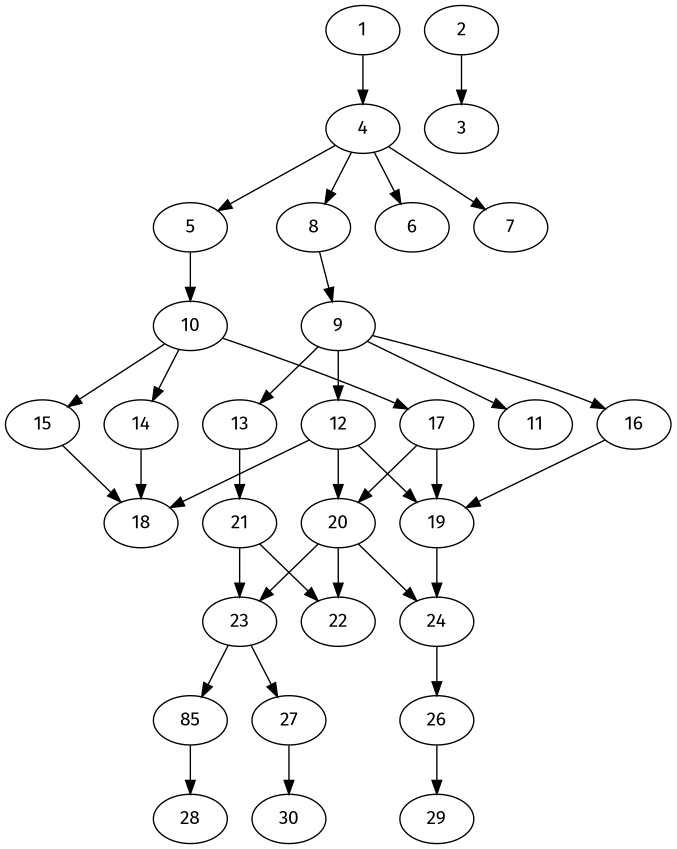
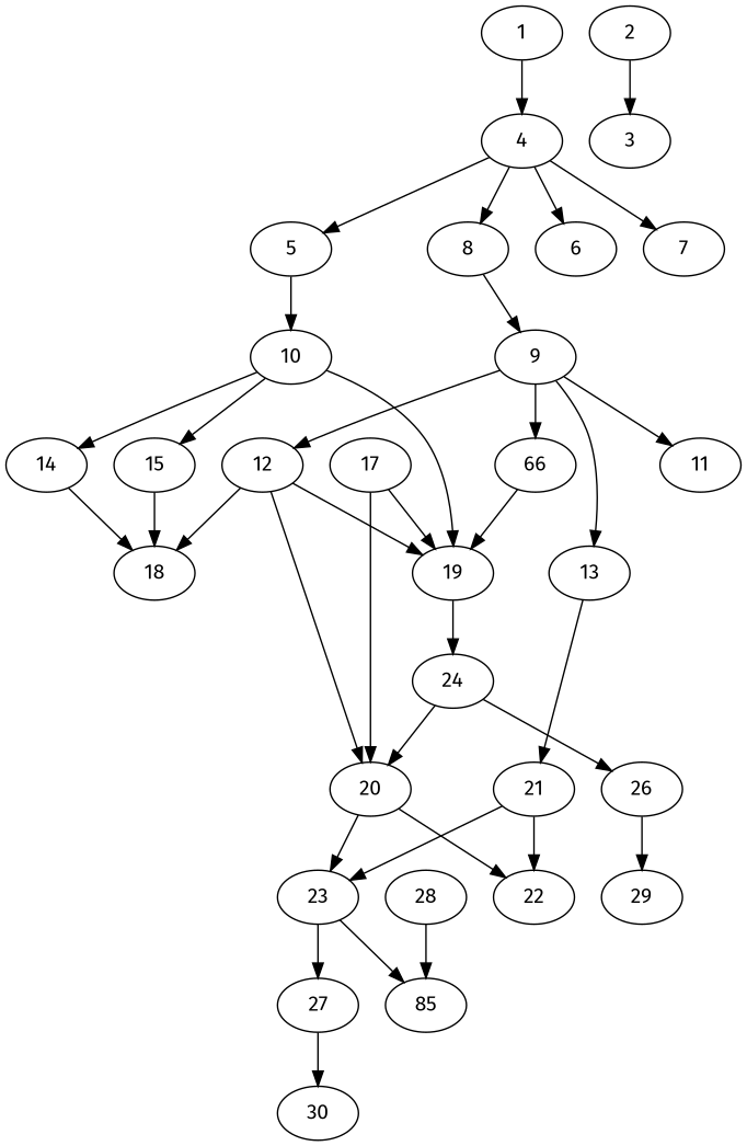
  digraph {
    fontname="Fira Sans"
    node [alpha=0.03 compute_size=782757789696 fontname="Fira Sans" result_size=0]
    edge [fontname="Fira Sans"]
    1 [alpha=0.08 compute_size=8353677312 ram=43566320 result_size=74752 trans_size=443983]
    4 [alpha=0.06 compute_size=50017356773 ram=36233984 result_size=29696 trans_size=289382]
    5 [alpha=0.16 compute_size=7432192000 ram=9784352 result_size=1024 trans_size=305111]
    6 [alpha=0.09 compute_size=4176783360 ram=32898080 trans_size=294465]
    7 [compute_size=8589934592 ram=33702752 trans_size=321926]
    8 [alpha=0.06 compute_size=6348931072 ram=18805232 result_size=74752 trans_size=456930]
    10 [alpha=0.15 compute_size=18615500800 ram=27553664 result_size=1024 trans_size=414540]
    9 [alpha=0.12 compute_size=1582014464 ram=24545648 result_size=70656 trans_size=126342]
    2 [alpha=0.14 ram=15865328 result_size=54272 trans_size=547786]
    3 [alpha=0.10 compute_size=9448192000 ram=16643072 trans_size=165887]
    14 [alpha=0.17 compute_size=844800371774 ram=41907872 result_size=1024 trans_size=26215]
    15 [compute_size=368293445632 ram=35747696 result_size=9216 trans_size=343697]
    17 [alpha=0.06 ram=7685552 result_size=54272 trans_size=116943]
    11 [compute_size=28991029248 ram=49960928 trans_size=481514]
    12 [alpha=0.19 compute_size=28991029248 ram=8702480 result_size=29696 trans_size=296767]
    13 [alpha=0.04 compute_size=146918705709 ram=2729216 result_size=1024 trans_size=568981]
-   16 [alpha=0.20 compute_size=84109345677 ram=8597936 result_size=29696 trans_size=872652]
+   16 [alpha=0.20 compute_size=84109345677 ram=8597936 result_size=29696 trans_size=872652 label=66]
    18 [alpha=0.07 compute_size=7058849792 ram=13929680 trans_size=912133]
    19 [alpha=0.14 compute_size=173342982144 ram=23601584 result_size=74752 trans_size=803919]
    20 [alpha=0.07 compute_size=15642427392 ram=22988576 result_size=13312 trans_size=660667]
    21 [alpha=0.07 compute_size=15284256768 ram=28410608 result_size=13312 trans_size=417033]
    24 [alpha=0.12 compute_size=162860938299 ram=28401104 result_size=9216 trans_size=987740]
    22 [alpha=0.17 compute_size=368293445632 ram=3955232 trans_size=59751]
    23 [compute_size=1039769600 ram=18436160 result_size=70656 trans_size=717508]
    26 [alpha=0.10 compute_size=1878784000 ram=12410624 result_size=1024 trans_size=664855]
    n26 [alpha=0.07 compute_size=1073741824000 label=85 ram=22736720 result_size=1024 trans_size=750340]
    27 [alpha=0.19 compute_size=936722432 ram=18029072 result_size=70656 trans_size=602708]
    29 [alpha=0.05 compute_size=4592809984 ram=18901856 trans_size=491744]
    28 [alpha=0.19 compute_size=21686534144 ram=1976816 trans_size=601365]
    30 [alpha=0.14 compute_size=549755813888 ram=11651888 trans_size=743243]
    1 -> 4
    4 -> 5
    4 -> 6
    4 -> 7
    4 -> 8
    5 -> 10
    8 -> 9
    10 -> 14
    10 -> 15
-   10 -> 17
+   10 -> 19
    9 -> 11
    9 -> 12
    9 -> 13
    9 -> 16
    2 -> 3
    14 -> 18
    15 -> 18
    17 -> 19
    17 -> 20
    12 -> 18
    12 -> 19
    12 -> 20
    13 -> 21
    16 -> 19
    19 -> 24
-   20 -> 24
+   24 -> 20
    20 -> 22
    20 -> 23
    21 -> 22
    21 -> 23
    24 -> 26
    23 -> n26
    23 -> 27
    26 -> 29
-   n26 -> 28
+   28 -> n26
    27 -> 30
  }
